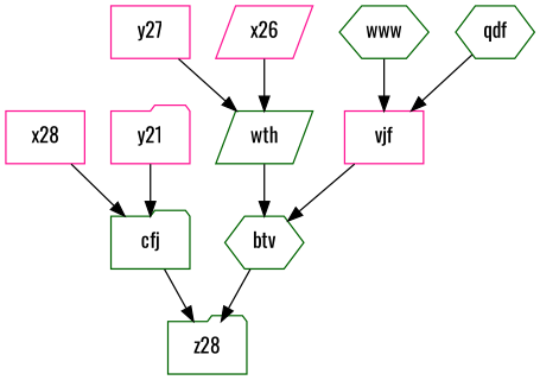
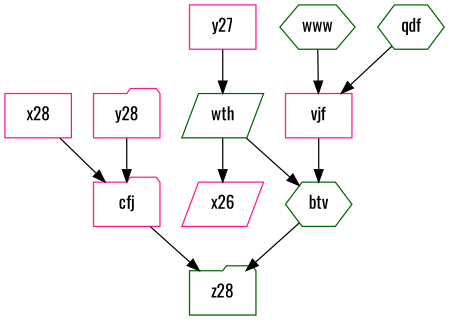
  digraph {
    fontname=Oswald
    splines=true
    node [color=deeppink fontname=Oswald shape=hexagon]
    edge [fontname=Oswald]
    btv [color=darkgreen]
    z28 [color=darkgreen shape=folder]
    wth [color=darkgreen shape=parallelogram]
    vjf [shape=box]
-   cfj [color=darkgreen shape=folder]
+   cfj [shape=folder]
    x28 [shape=box]
-   y28 [shape=folder label=y21]
+   y28 [shape=folder]
    www [color=darkgreen]
    qdf [color=darkgreen]
    y27 [shape=box]
    n11 [label=x26 shape=parallelogram]
    btv -> z28
    wth -> btv
    vjf -> btv
    cfj -> z28
    x28 -> cfj
    y28 -> cfj
    www -> vjf
    qdf -> vjf
    y27 -> wth
-   n11 -> wth
+   wth -> n11
  }
